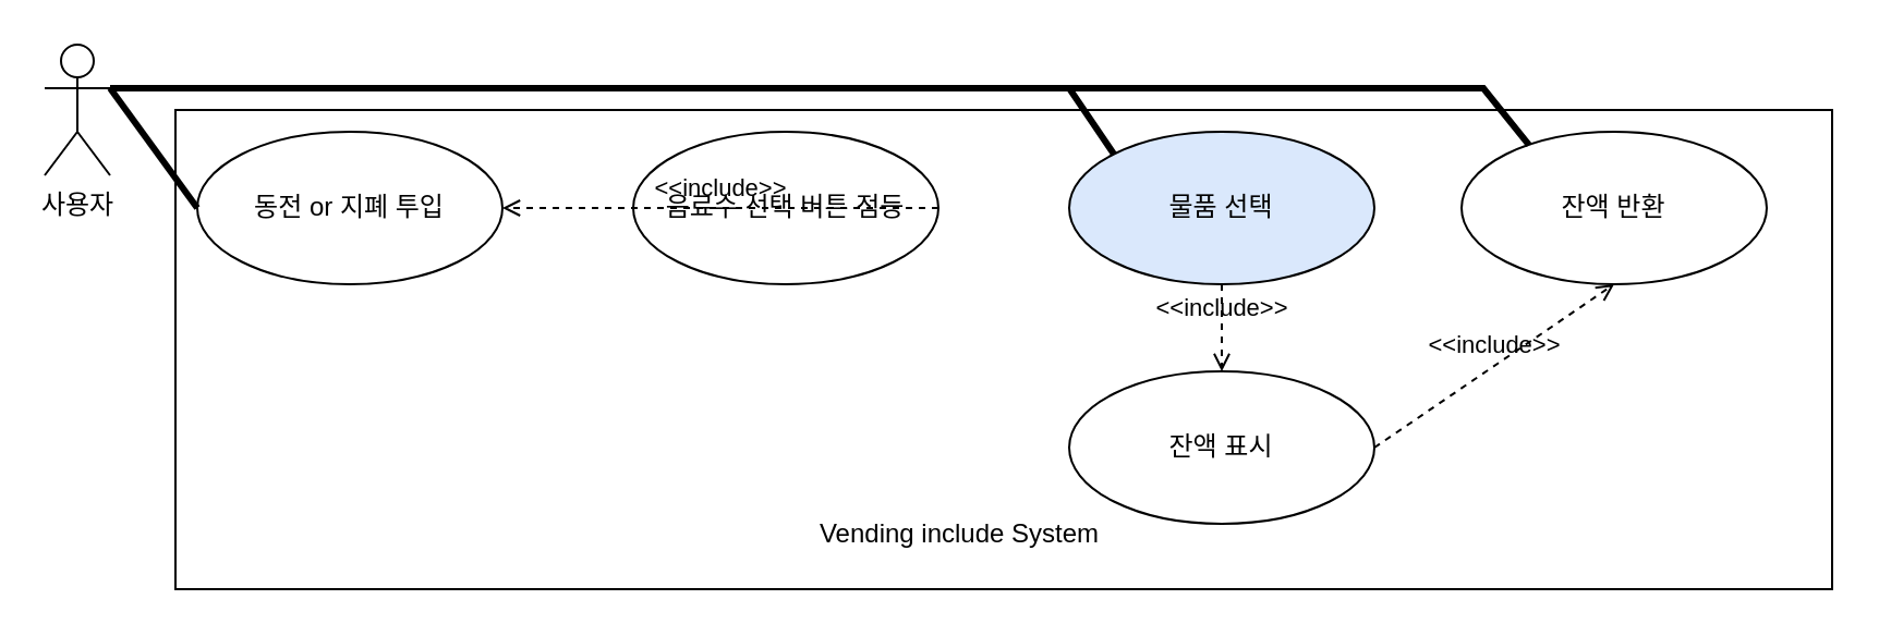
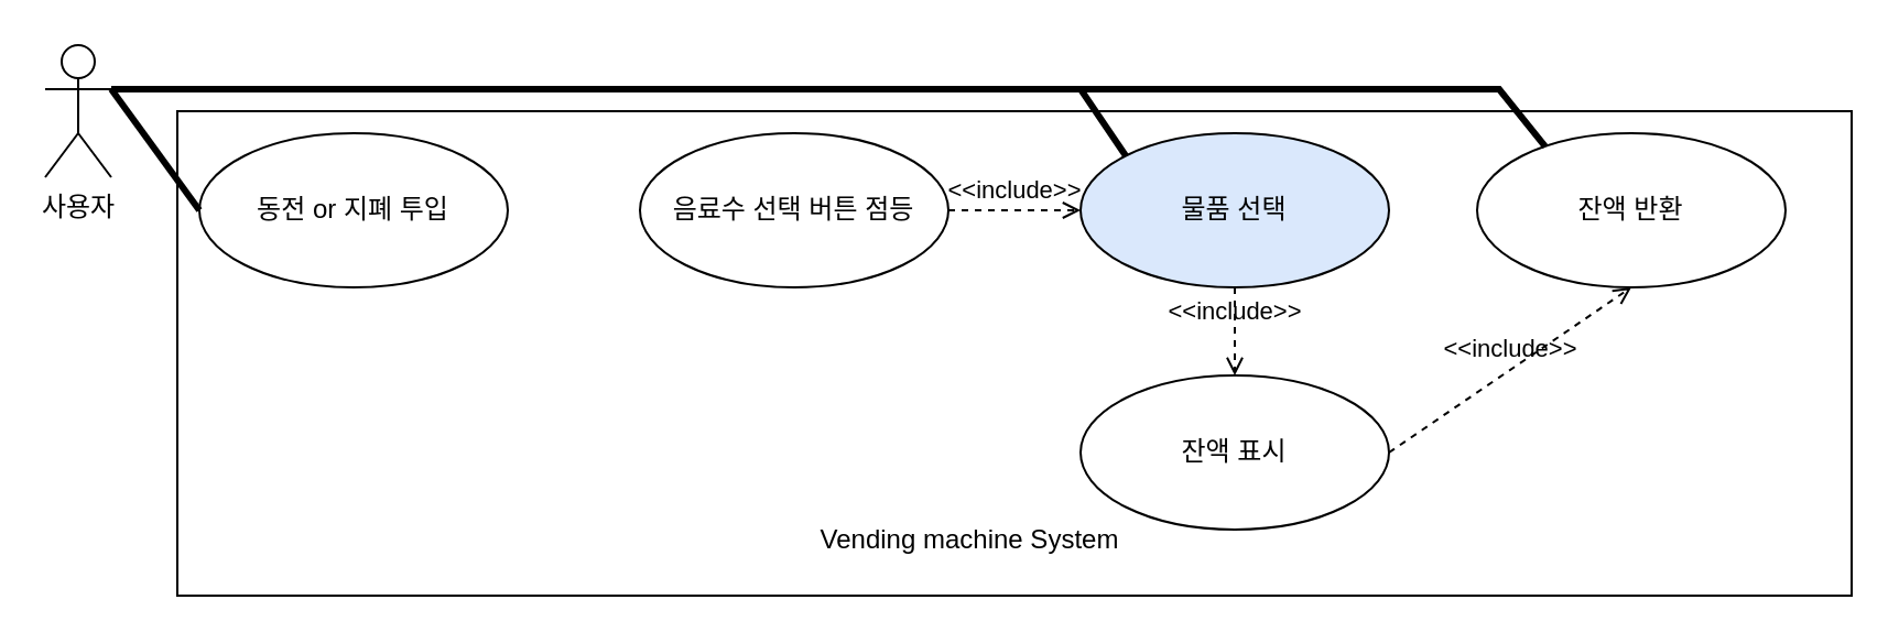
  <mxCell id="0" />
  <mxCell id="1" parent="0" />
  <mxCell id="2" value="" style="rounded=0;whiteSpace=wrap;html=1;" vertex="1" parent="1"><mxGeometry x="80" y="50" width="760" height="220" as="geometry" /></mxCell>
  <mxCell id="3" value="사용자" style="shape=umlActor;verticalLabelPosition=bottom;verticalAlign=top;html=1;" vertex="1" parent="1"><mxGeometry x="20" y="20" width="30" height="60" as="geometry" /></mxCell>
  <mxCell id="4" value="동전 or 지폐 투입" style="ellipse;whiteSpace=wrap;html=1;" vertex="1" parent="1"><mxGeometry x="90" y="60" width="140" height="70" as="geometry" /></mxCell>
  <mxCell id="5" value="음료수 선택 버튼 점등" style="ellipse;whiteSpace=wrap;html=1;" vertex="1" parent="1"><mxGeometry x="290" y="60" width="140" height="70" as="geometry" /></mxCell>
  <mxCell id="6" value="잔액 표시" style="ellipse;whiteSpace=wrap;html=1;" vertex="1" parent="1"><mxGeometry x="490" y="170" width="140" height="70" as="geometry" /></mxCell>
  <mxCell id="7" value="물품 선택" style="ellipse;whiteSpace=wrap;html=1;fillColor=#dae8fc;" vertex="1" parent="1"><mxGeometry x="490" y="60" width="140" height="70" as="geometry" /></mxCell>
  <mxCell id="8" value="잔액 반환" style="ellipse;whiteSpace=wrap;html=1;" vertex="1" parent="1"><mxGeometry x="670" y="60" width="140" height="70" as="geometry" /></mxCell>
  <mxCell id="9" value="" style="endArrow=none;startArrow=none;endFill=0;startFill=0;endSize=8;html=1;verticalAlign=bottom;labelBackgroundColor=none;strokeWidth=3;rounded=0;entryX=0;entryY=0.5;entryDx=0;entryDy=0;exitX=1;exitY=0.333;exitDx=0;exitDy=0;exitPerimeter=0;" edge="1" parent="1" source="3" target="4"><mxGeometry width="160" relative="1" as="geometry"><mxPoint x="90" y="50" as="sourcePoint" /><mxPoint x="190" y="230" as="targetPoint" /></mxGeometry></mxCell>
  <mxCell id="10" value="" style="endArrow=none;startArrow=none;endFill=0;startFill=0;endSize=8;html=1;verticalAlign=bottom;labelBackgroundColor=none;strokeWidth=3;rounded=0;exitX=1;exitY=0.333;exitDx=0;exitDy=0;exitPerimeter=0;entryX=0.221;entryY=0.086;entryDx=0;entryDy=0;entryPerimeter=0;" edge="1" parent="1" source="3" target="8"><mxGeometry width="160" relative="1" as="geometry"><mxPoint x="60" y="50" as="sourcePoint" /><mxPoint x="990" y="40" as="targetPoint" /><Array as="points"><mxPoint x="680" y="40" /></Array></mxGeometry></mxCell>
  <mxCell id="11" value="" style="endArrow=none;startArrow=none;endFill=0;startFill=0;endSize=8;html=1;verticalAlign=bottom;labelBackgroundColor=none;strokeWidth=3;rounded=0;entryX=0;entryY=0;entryDx=0;entryDy=0;exitX=1;exitY=0.333;exitDx=0;exitDy=0;exitPerimeter=0;" edge="1" parent="1" source="3" target="7"><mxGeometry width="160" relative="1" as="geometry"><mxPoint x="120" y="40" as="sourcePoint" /><mxPoint x="100" y="135" as="targetPoint" /><Array as="points"><mxPoint x="490" y="40" /></Array></mxGeometry></mxCell>
- <mxCell id="12" value="Vending include System" style="text;html=1;align=center;verticalAlign=middle;whiteSpace=wrap;rounded=0;" vertex="1" parent="1"><mxGeometry x="360" y="230" width="160" height="30" as="geometry" /></mxCell>
- <mxCell id="13" value="&amp;lt;&amp;lt;include&amp;gt;&amp;gt;" style="html=1;verticalAlign=bottom;labelBackgroundColor=none;endArrow=open;endFill=0;dashed=1;rounded=0;exitX=1;exitY=0.5;exitDx=0;exitDy=0;" edge="1" parent="1" source="5" target="4"><mxGeometry width="160" relative="1" as="geometry"><mxPoint x="430" y="130" as="sourcePoint" /><mxPoint x="470" y="130" as="targetPoint" /></mxGeometry></mxCell>
+ <mxCell id="12" value="Vending machine System" style="text;html=1;align=center;verticalAlign=middle;whiteSpace=wrap;rounded=0;" vertex="1" parent="1"><mxGeometry x="360" y="230" width="160" height="30" as="geometry" /></mxCell>
+ <mxCell id="13" value="&amp;lt;&amp;lt;include&amp;gt;&amp;gt;" style="html=1;verticalAlign=bottom;labelBackgroundColor=none;endArrow=open;endFill=0;dashed=1;rounded=0;exitX=1;exitY=0.5;exitDx=0;exitDy=0;entryX=0;entryY=0.5;entryDx=0;entryDy=0;" edge="1" parent="1" source="5" target="7"><mxGeometry width="160" relative="1" as="geometry"><mxPoint x="430" y="130" as="sourcePoint" /><mxPoint x="470" y="130" as="targetPoint" /></mxGeometry></mxCell>
  <mxCell id="14" value="&amp;lt;&amp;lt;include&amp;gt;&amp;gt;" style="html=1;verticalAlign=bottom;labelBackgroundColor=none;endArrow=open;endFill=0;dashed=1;rounded=0;exitX=0.5;exitY=1;exitDx=0;exitDy=0;entryX=0.5;entryY=0;entryDx=0;entryDy=0;" edge="1" parent="1" source="7" target="6"><mxGeometry width="160" relative="1" as="geometry"><mxPoint x="440" y="310" as="sourcePoint" /><mxPoint x="600" y="310" as="targetPoint" /></mxGeometry></mxCell>
  <mxCell id="15" value="&amp;lt;&amp;lt;include&amp;gt;&amp;gt;" style="html=1;verticalAlign=bottom;labelBackgroundColor=none;endArrow=open;endFill=0;dashed=1;rounded=0;exitX=1;exitY=0.5;exitDx=0;exitDy=0;entryX=0.5;entryY=1;entryDx=0;entryDy=0;" edge="1" parent="1" source="6" target="8"><mxGeometry width="160" relative="1" as="geometry"><mxPoint x="570" y="140" as="sourcePoint" /><mxPoint x="570" y="180" as="targetPoint" /></mxGeometry></mxCell>
